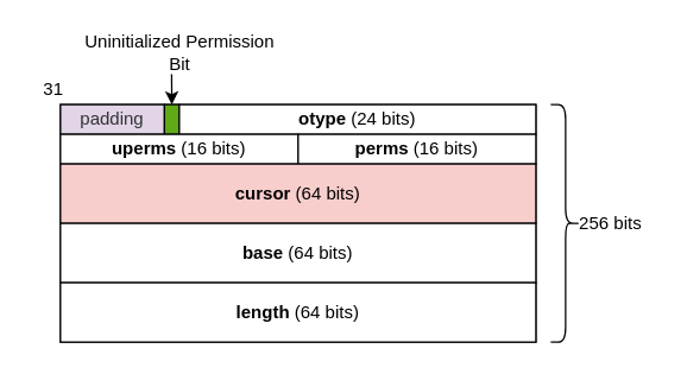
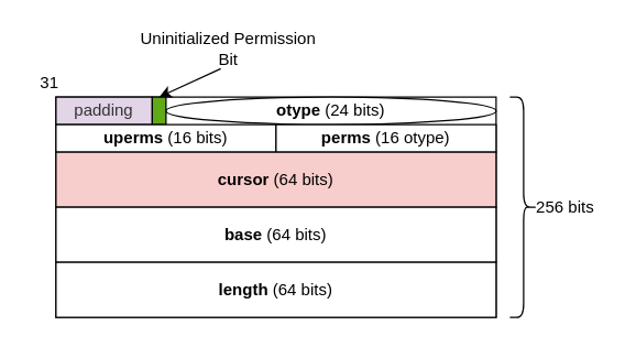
  <mxCell id="0" />
  <mxCell id="1" parent="0" />
  <mxCell id="2" value="" style="rounded=0;whiteSpace=wrap;html=1;" parent="1" vertex="1"><mxGeometry x="40" y="70" width="320" height="160" as="geometry" /></mxCell>
  <mxCell id="3" value="31" style="text;html=1;align=center;verticalAlign=middle;resizable=0;points=[];autosize=1;" parent="1" vertex="1"><mxGeometry x="20" y="50" width="30" height="20" as="geometry" /></mxCell>
  <mxCell id="4" value="" style="shape=curlyBracket;whiteSpace=wrap;html=1;rounded=1;flipH=1;" parent="1" vertex="1"><mxGeometry x="370" y="70" width="20" height="160" as="geometry" /></mxCell>
  <mxCell id="5" value="256 bits" style="text;html=1;align=center;verticalAlign=middle;resizable=0;points=[];autosize=1;" parent="1" vertex="1"><mxGeometry x="380" y="140" width="60" height="20" as="geometry" /></mxCell>
  <mxCell id="6" value="padding" style="rounded=0;whiteSpace=wrap;html=1;fillColor=#e1d5e7;strokeColor=#000000;fontColor=#333333;" parent="1" vertex="1"><mxGeometry x="40" y="70" width="70" height="20" as="geometry" /></mxCell>
  <mxCell id="7" value="" style="rounded=0;whiteSpace=wrap;html=1;strokeColor=#000000;fillColor=#60a917;fontColor=#ffffff;" parent="1" vertex="1"><mxGeometry x="110" y="70" width="10" height="20" as="geometry" /></mxCell>
- <mxCell id="8" value="&lt;b&gt;otype&lt;/b&gt; (24 bits)" style="rounded=0;whiteSpace=wrap;html=1;strokeColor=#000000;" parent="1" vertex="1"><mxGeometry x="120" y="70" width="240" height="20" as="geometry" /></mxCell>
+ <mxCell id="8" value="&lt;b&gt;otype&lt;/b&gt; (24 bits)" style="ellipse;whiteSpace=wrap;html=1;strokeColor=#000000;" parent="1" vertex="1"><mxGeometry x="120" y="70" width="240" height="20" as="geometry" /></mxCell>
  <mxCell id="9" value="&lt;b&gt;uperms&lt;/b&gt; (16 bits)" style="rounded=0;whiteSpace=wrap;html=1;strokeColor=#000000;" parent="1" vertex="1"><mxGeometry x="40" y="90" width="160" height="20" as="geometry" /></mxCell>
- <mxCell id="10" value="&lt;b&gt;perms &lt;/b&gt;(16 bits)" style="rounded=0;whiteSpace=wrap;html=1;strokeColor=#000000;" parent="1" vertex="1"><mxGeometry x="200" y="90" width="160" height="20" as="geometry" /></mxCell>
+ <mxCell id="10" value="&lt;b&gt;perms &lt;/b&gt;(16 otype)" style="rounded=0;whiteSpace=wrap;html=1;strokeColor=#000000;" parent="1" vertex="1"><mxGeometry x="200" y="90" width="160" height="20" as="geometry" /></mxCell>
  <mxCell id="11" value="&lt;b&gt;cursor &lt;/b&gt;(64 bits)" style="rounded=0;whiteSpace=wrap;html=1;strokeColor=#000000;fillColor=#f8cecc;" parent="1" vertex="1"><mxGeometry x="40" y="110" width="320" height="40" as="geometry" /></mxCell>
  <mxCell id="12" value="&lt;b&gt;base&amp;nbsp;&lt;/b&gt;(64 bits)" style="rounded=0;whiteSpace=wrap;html=1;strokeColor=#000000;" parent="1" vertex="1"><mxGeometry x="40" y="150" width="320" height="40" as="geometry" /></mxCell>
  <mxCell id="13" value="&lt;b&gt;length&amp;nbsp;&lt;/b&gt;(64 bits)" style="rounded=0;whiteSpace=wrap;html=1;strokeColor=#000000;" parent="1" vertex="1"><mxGeometry x="40" y="190" width="320" height="40" as="geometry" /></mxCell>
  <mxCell id="14" value="" style="endArrow=classic;html=1;entryX=0.5;entryY=0;entryDx=0;entryDy=0;exitX=0.463;exitY=0.981;exitDx=0;exitDy=0;exitPerimeter=0;" parent="1" target="7" edge="1" source="15"><mxGeometry width="50" height="50" relative="1" as="geometry"><mxPoint x="105" y="50" as="sourcePoint" /><mxPoint x="130" y="0" as="targetPoint" /></mxGeometry></mxCell>
- <mxCell id="15" value="Uninitialized Permission &lt;br&gt;Bit" style="text;html=1;align=center;verticalAlign=middle;resizable=0;points=[];autosize=1;" parent="1" vertex="1"><mxGeometry x="50" y="20" width="140" height="30" as="geometry" /></mxCell>
+ <mxCell id="15" value="Uninitialized Permission &lt;br&gt;Bit" style="text;html=1;align=center;verticalAlign=middle;resizable=0;points=[];autosize=1;" parent="1" vertex="1"><mxGeometry x="95" y="20" width="140" height="30" as="geometry" /></mxCell>
